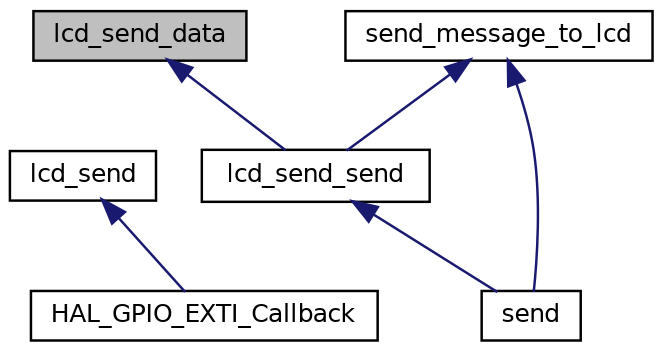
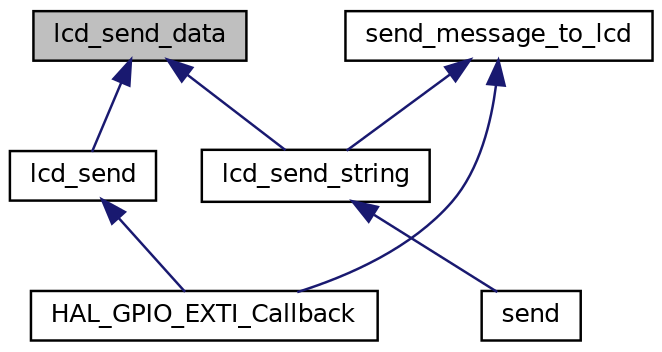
  digraph {
    rankdir=TB
    node [color=black fillcolor=white fontname=Helvetica fontsize=10 shape=record style=filled]
    edge [color=midnightblue dir=back fontname=Helvetica fontsize=10 labelfontname=Helvetica labelfontsize=10 style=solid]
    n1 [fillcolor=grey75 fontcolor=black height=0.2 label=lcd_send_data width=0.4]
    n2 [height=0.2 label=lcd_send width=0.4]
-   n3 [height=0.2 label=lcd_send_send width=0.4]
+   n3 [height=0.2 label=lcd_send_string width=0.4]
    n4 [height=0.2 label=HAL_GPIO_EXTI_Callback width=0.4]
    n5 [height=0.2 label=send width=0.4]
    n6 [height=0.2 label=send_message_to_lcd width=0.4]
+   n1 -> n2
    n1 -> n3
    n2 -> n4
    n3 -> n5
    n6 -> n3
-   n6 -> n5
+   n6 -> n4
  }
